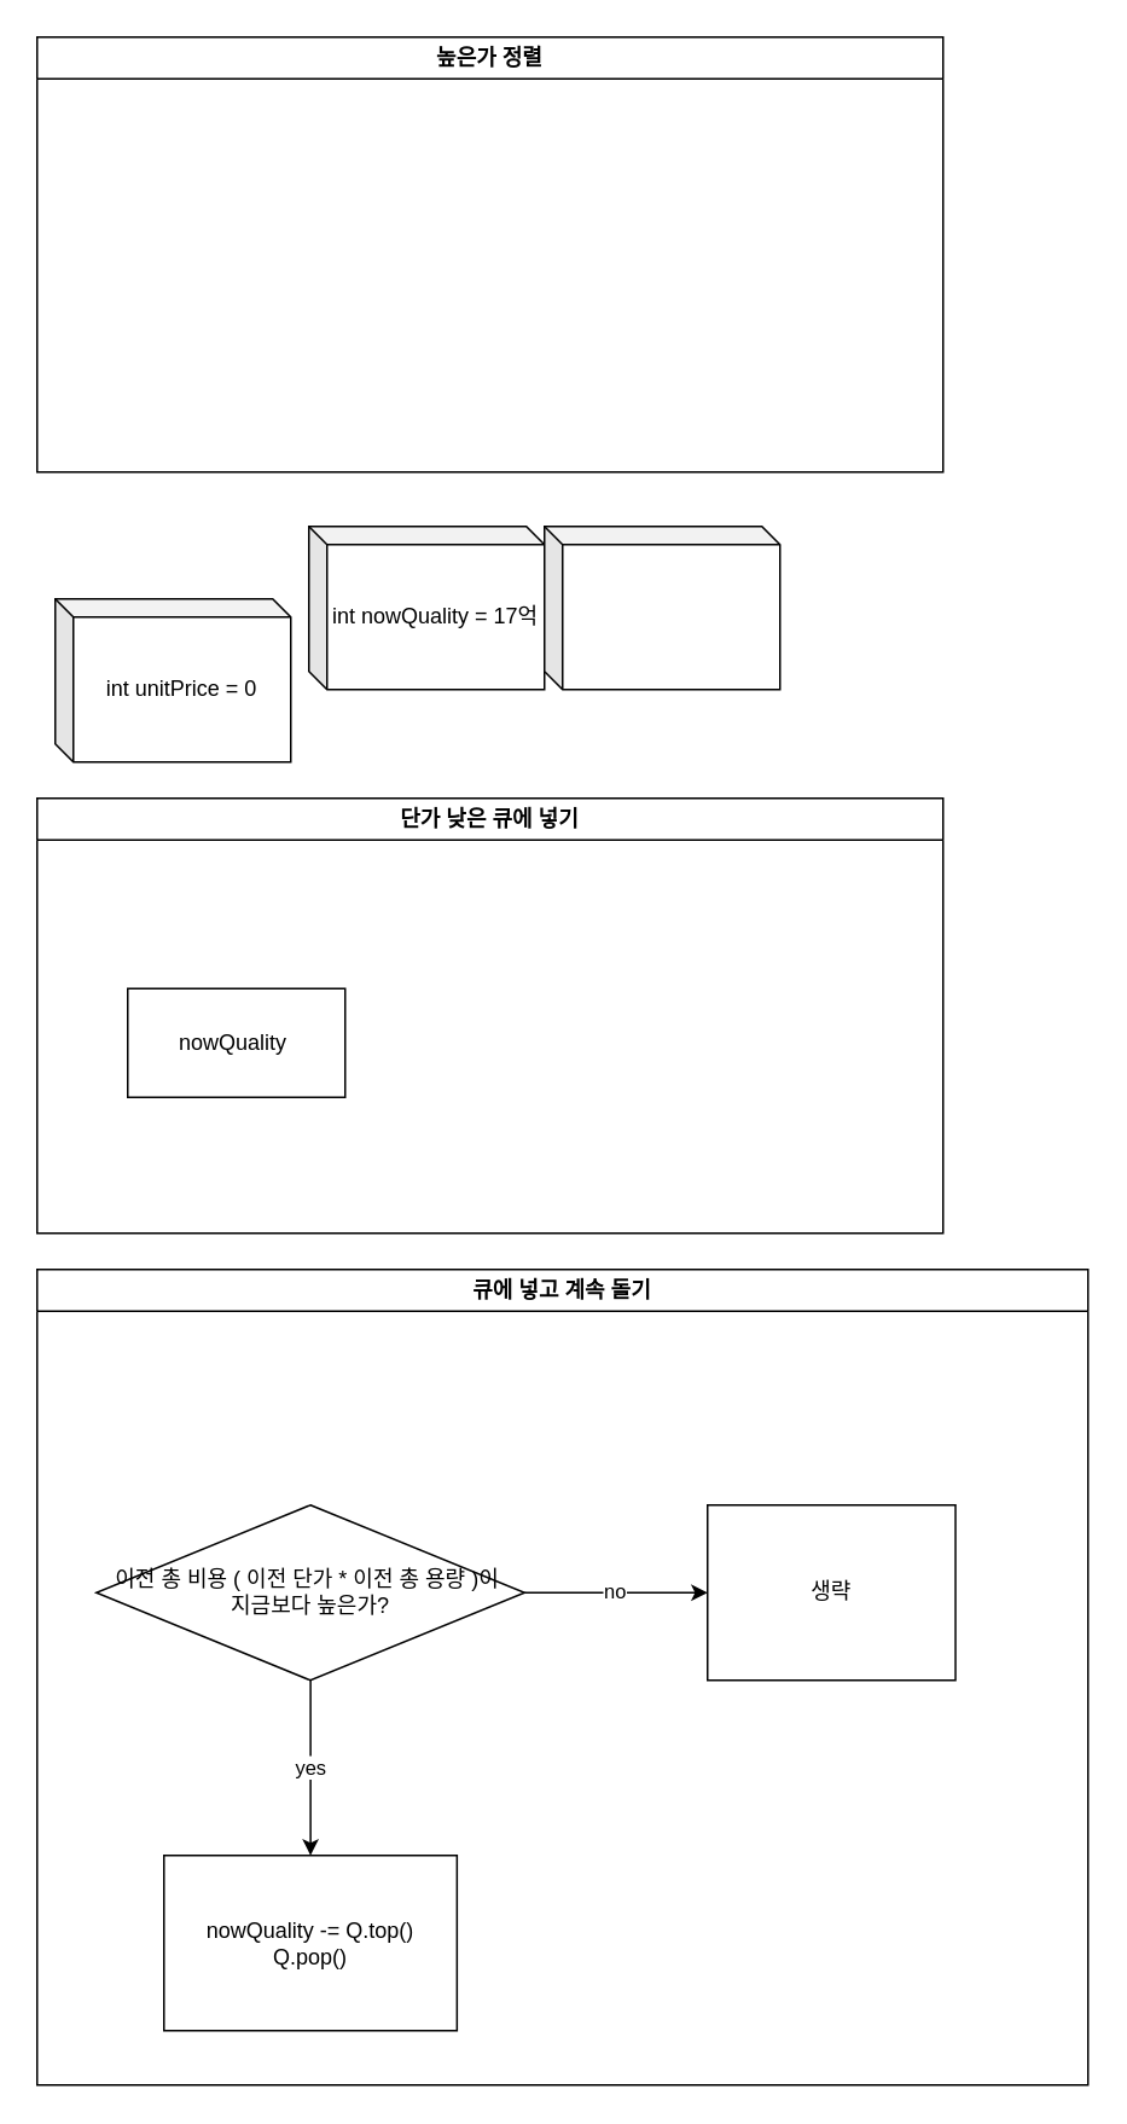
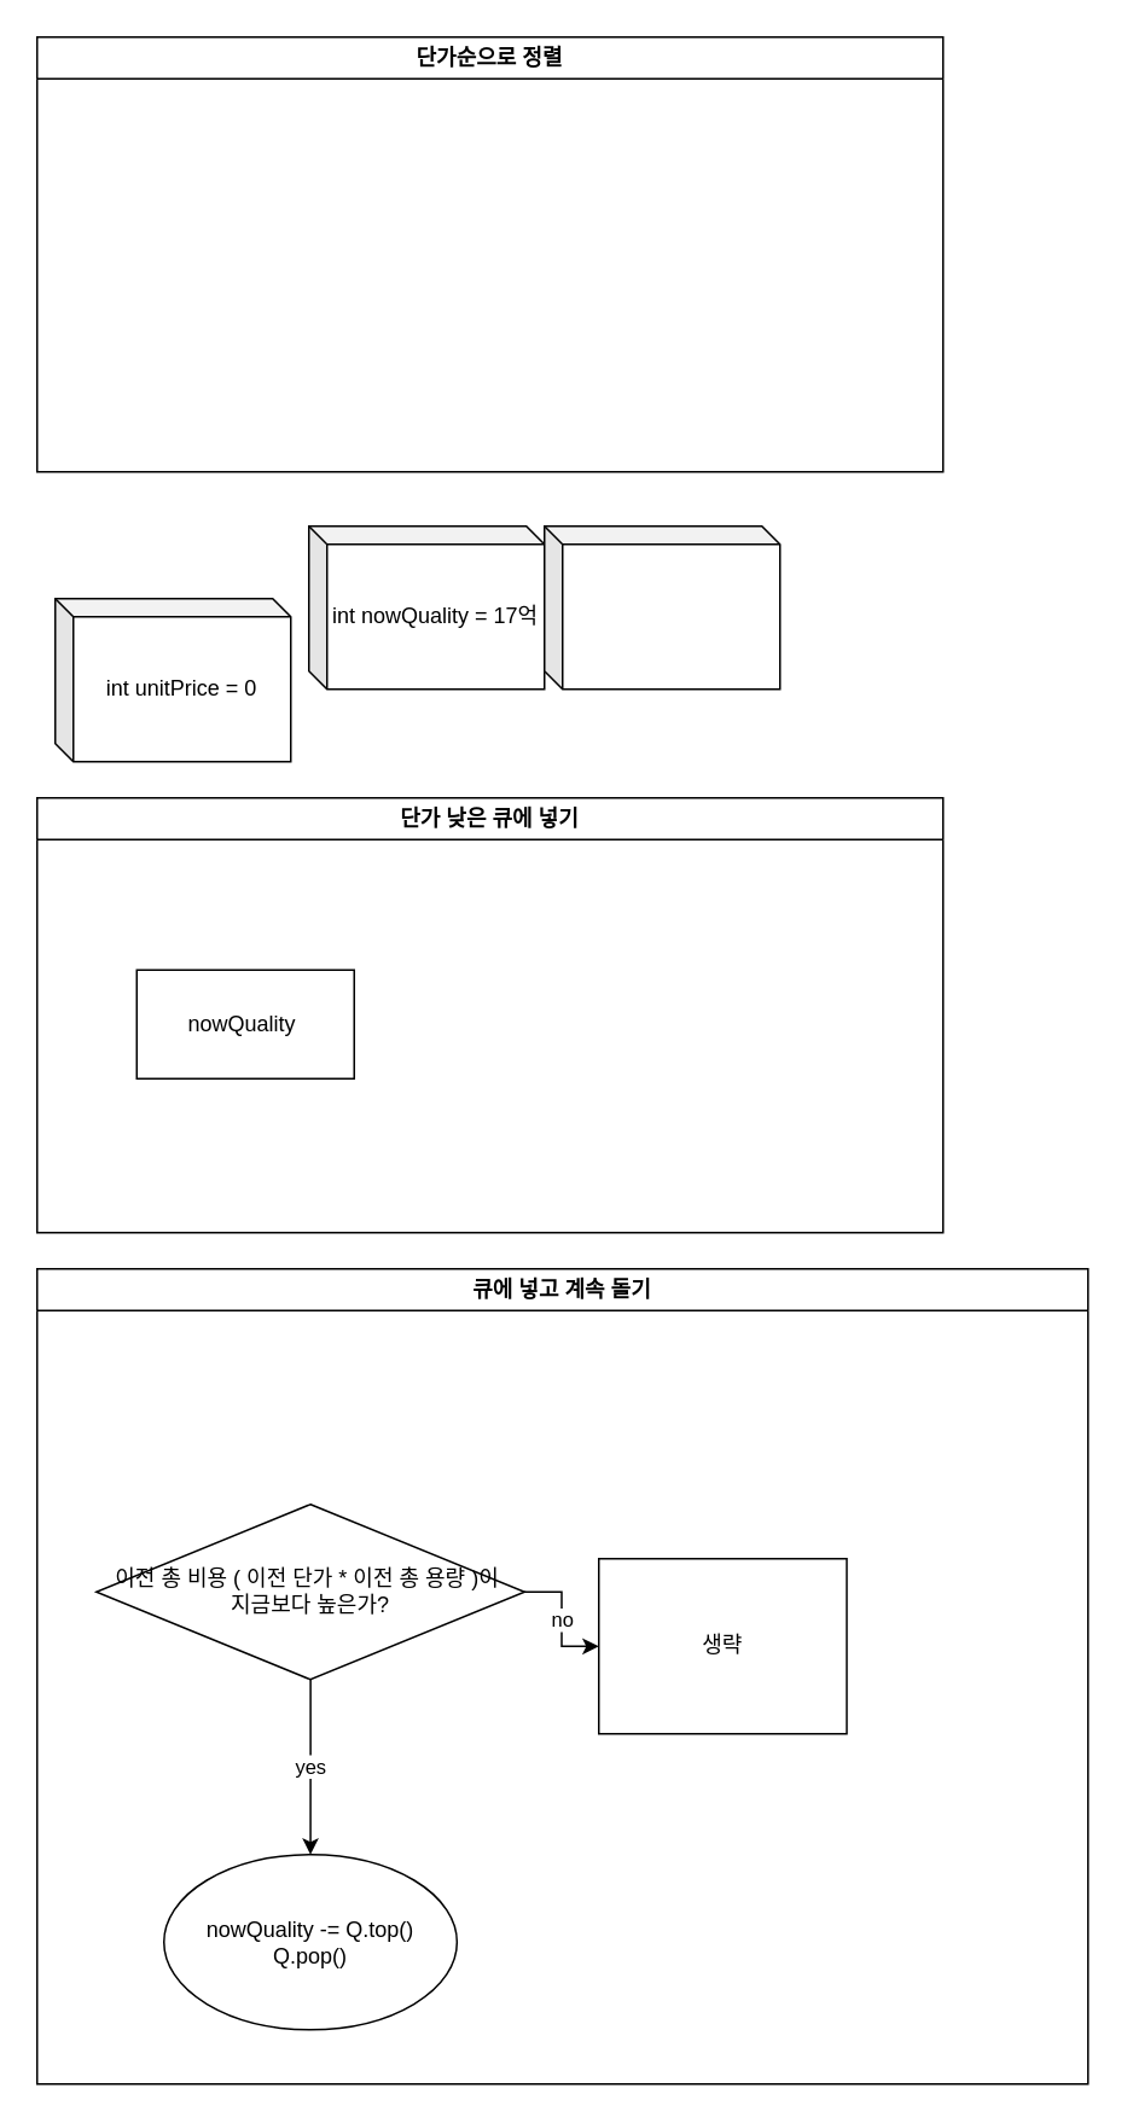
  <mxCell id="0" />
  <mxCell id="1" parent="0" />
- <mxCell id="2" value="높은가 정렬" style="swimlane;whiteSpace=wrap;html=1;" vertex="1" parent="1"><mxGeometry x="20" y="20" width="500" height="240" as="geometry" /></mxCell>
+ <mxCell id="2" value="단가순으로 정렬" style="swimlane;whiteSpace=wrap;html=1;" vertex="1" parent="1"><mxGeometry x="20" y="20" width="500" height="240" as="geometry" /></mxCell>
  <mxCell id="3" value="단가 낮은 큐에 넣기" style="swimlane;whiteSpace=wrap;html=1;" vertex="1" parent="1"><mxGeometry x="20" y="440" width="500" height="240" as="geometry" /></mxCell>
- <mxCell id="4" value="nowQuality&amp;nbsp;" style="rounded=0;whiteSpace=wrap;html=1;" vertex="1" parent="3"><mxGeometry x="50" y="105" width="120" height="60" as="geometry" /></mxCell>
+ <mxCell id="4" value="nowQuality&amp;nbsp;" style="rounded=0;whiteSpace=wrap;html=1;" vertex="1" parent="3"><mxGeometry x="55" y="95" width="120" height="60" as="geometry" /></mxCell>
  <mxCell id="5" value="int nowQuality = 17억" style="shape=cube;whiteSpace=wrap;html=1;boundedLbl=1;backgroundOutline=1;darkOpacity=0.05;darkOpacity2=0.1;size=10;" vertex="1" parent="1"><mxGeometry x="170" y="290" width="130" height="90" as="geometry" /></mxCell>
  <mxCell id="6" value="큐에 넣고 계속 돌기" style="swimlane;whiteSpace=wrap;html=1;" vertex="1" parent="1"><mxGeometry x="20" y="700" width="580" height="450" as="geometry" /></mxCell>
  <mxCell id="7" value="" style="group" vertex="1" connectable="0" parent="6"><mxGeometry x="70" y="130" width="436.85" height="290" as="geometry" /></mxCell>
  <mxCell id="8" value="이전 총 비용 ( 이전 단가 * 이전 총 용량 )이&amp;nbsp;&lt;br&gt;지금보다 높은가?" style="rhombus;whiteSpace=wrap;html=1;" vertex="1" parent="7"><mxGeometry x="-37.322" width="236.373" height="96.667" as="geometry" /></mxCell>
- <mxCell id="9" value="nowQuality -= Q.top()&lt;br&gt;Q.pop()&lt;br&gt;" style="whiteSpace=wrap;html=1;rounded=0;" vertex="1" parent="7"><mxGeometry y="193.333" width="161.729" height="96.667" as="geometry" /></mxCell>
+ <mxCell id="9" value="nowQuality -= Q.top()&lt;br&gt;Q.pop()&lt;br&gt;" style="ellipse;whiteSpace=wrap;html=1;" vertex="1" parent="7"><mxGeometry y="193.333" width="161.729" height="96.667" as="geometry" /></mxCell>
  <mxCell id="10" value="yes" style="edgeStyle=orthogonalEdgeStyle;rounded=0;orthogonalLoop=1;jettySize=auto;html=1;" edge="1" parent="7" source="8" target="9"><mxGeometry relative="1" as="geometry" /></mxCell>
- <mxCell id="11" value="생략" style="whiteSpace=wrap;html=1;rounded=0;" vertex="1" parent="7"><mxGeometry x="300.003" width="136.847" height="96.667" as="geometry" /></mxCell>
+ <mxCell id="11" value="생략" style="whiteSpace=wrap;html=1;rounded=0;" vertex="1" parent="7"><mxGeometry x="240.003" y="30" width="136.847" height="96.667" as="geometry" /></mxCell>
  <mxCell id="12" value="no" style="edgeStyle=orthogonalEdgeStyle;rounded=0;orthogonalLoop=1;jettySize=auto;html=1;" edge="1" parent="7" source="8" target="11"><mxGeometry relative="1" as="geometry" /></mxCell>
  <mxCell id="13" value="" style="shape=cube;whiteSpace=wrap;html=1;boundedLbl=1;backgroundOutline=1;darkOpacity=0.05;darkOpacity2=0.1;size=10;" vertex="1" parent="1"><mxGeometry x="300" y="290" width="130" height="90" as="geometry" /></mxCell>
  <mxCell id="14" value="int unitPrice = 0" style="shape=cube;whiteSpace=wrap;html=1;boundedLbl=1;backgroundOutline=1;darkOpacity=0.05;darkOpacity2=0.1;size=10;" vertex="1" parent="1"><mxGeometry x="30" y="330" width="130" height="90" as="geometry" /></mxCell>
